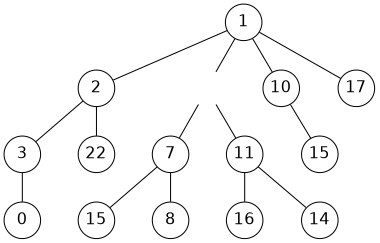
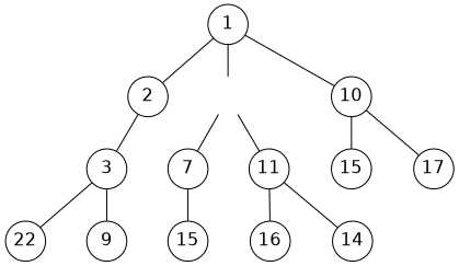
  graph {
    nodesep=0.5
    ranksep=0.4
    node [fixedsize=shape fontname=DejaVuSans fontsize=16 shape=circle]
    n1 [label=1]
    n2 [label=2]
    n3 [label=5 style=invis]
    n4 [label=10]
    n5 [label=3]
    n6 [label=7]
    n7 [label=11]
    n8 [label=15]
    n9 [label=17]
    n10 [label=22]
-   n11 [label=0]
+   n11 [label=9]
    n12 [label=15]
-   n13 [label=8]
    n14 [label=16]
    n15 [label=14]
    n1 -- n2
    n1 -- n3
    n1 -- n4
    n2 -- n5
    n3 -- n6
    n3 -- n7
    n4 -- n8
-   n1 -- n9
-   n2 -- n10
+   n4 -- n9
+   n5 -- n10
    n5 -- n11
    n6 -- n12
-   n6 -- n13
    n7 -- n14
    n7 -- n15
  }
